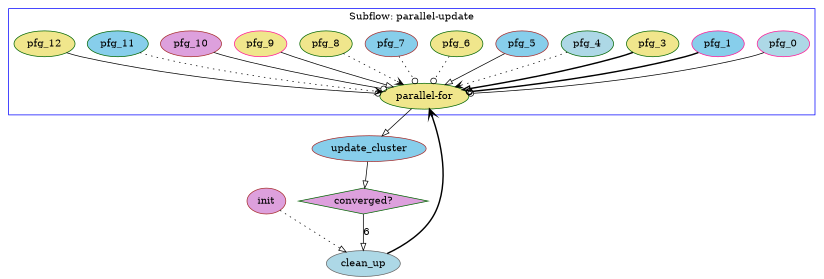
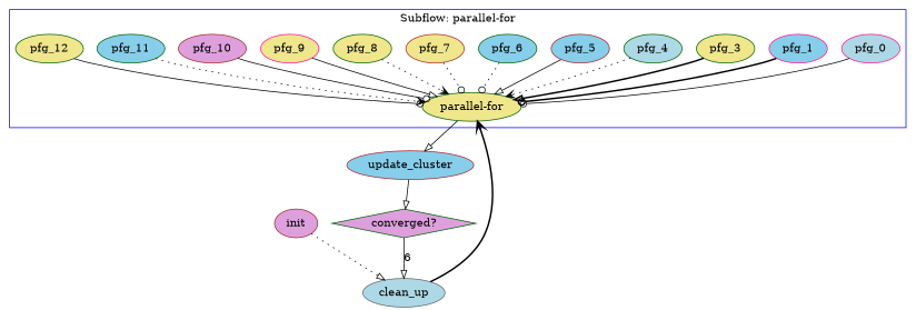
  digraph {
    node [color=darkgreen fillcolor=khaki style=filled]
    edge [arrowhead=onormal style=solid]
    n1 [label="parallel-for"]
    n2 [color=deeppink fillcolor=lightblue label=pfg_0]
    n3 [color=deeppink fillcolor=skyblue label=pfg_1]
    n4 [label=pfg_3]
    n5 [fillcolor=lightblue label=pfg_4]
    n6 [color=brown fillcolor=skyblue label=pfg_5]
-   n7 [label=pfg_6]
-   n8 [color=brown fillcolor=skyblue label=pfg_7]
+   n7 [fillcolor=skyblue label=pfg_6]
+   n8 [color=brown label=pfg_7]
    n9 [label=pfg_8]
    n10 [color=deeppink label=pfg_9]
    n11 [color=brown fillcolor=plum label=pfg_10]
    n12 [fillcolor=skyblue label=pfg_11]
    n13 [label=pfg_12]
    n14 [color=brown fillcolor=skyblue label=update_cluster]
    n15 [color=brown fillcolor=plum label=init]
    n16 [color=gray40 fillcolor=lightblue label=clean_up]
    n17 [fillcolor=plum label="converged?" shape=diamond]
    subgraph cluster_1 {
      color=blue
-     label="Subflow: parallel-update"
+     label="Subflow: parallel-for"
      n1
      n2
      n3
      n4
      n5
      n6
      n7
      n8
      n9
      n10
      n11
      n12
      n13
    }
    n1 -> n14
    n2 -> n1 [arrowhead=odot]
    n3 -> n1 [arrowhead=odot style=bold]
    n4 -> n1 [style=bold]
    n5 -> n1 [arrowhead=vee style=dotted]
    n6 -> n1
    n7 -> n1 [arrowhead=odot style=dotted]
    n8 -> n1 [arrowhead=odot style=dotted]
    n9 -> n1 [arrowhead=vee style=dotted]
    n10 -> n1
    n11 -> n1 [arrowhead=odot]
    n12 -> n1 [arrowhead=vee style=dotted]
    n13 -> n1 [arrowhead=odot]
    n14 -> n17
    n15 -> n16 [style=dotted]
    n16 -> n1 [arrowhead=vee style=bold]
    n17 -> n16 [label=6]
  }
